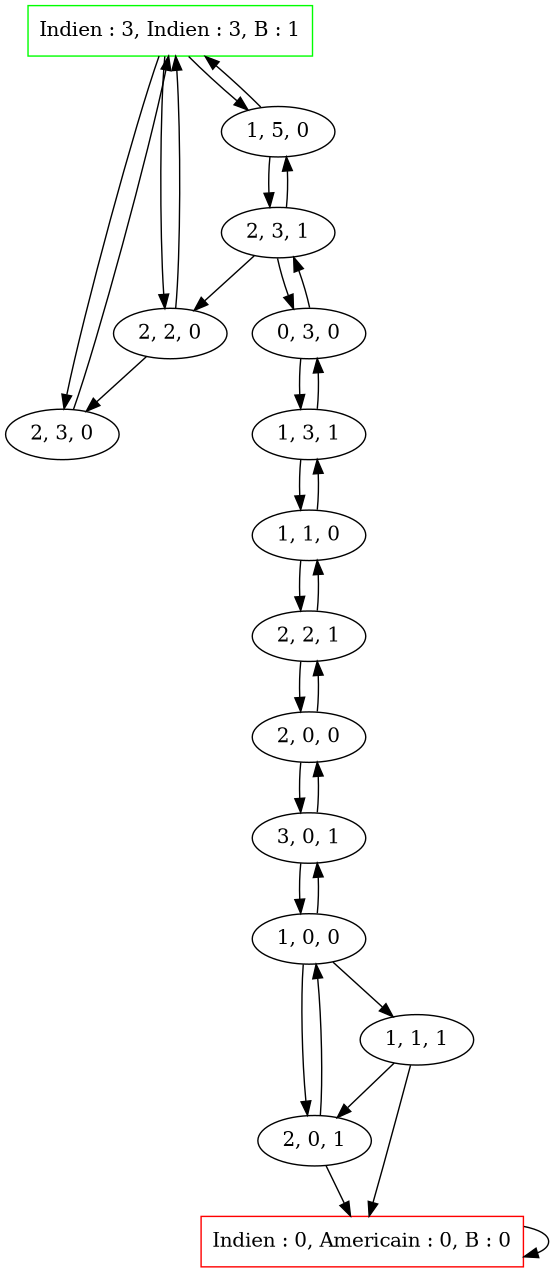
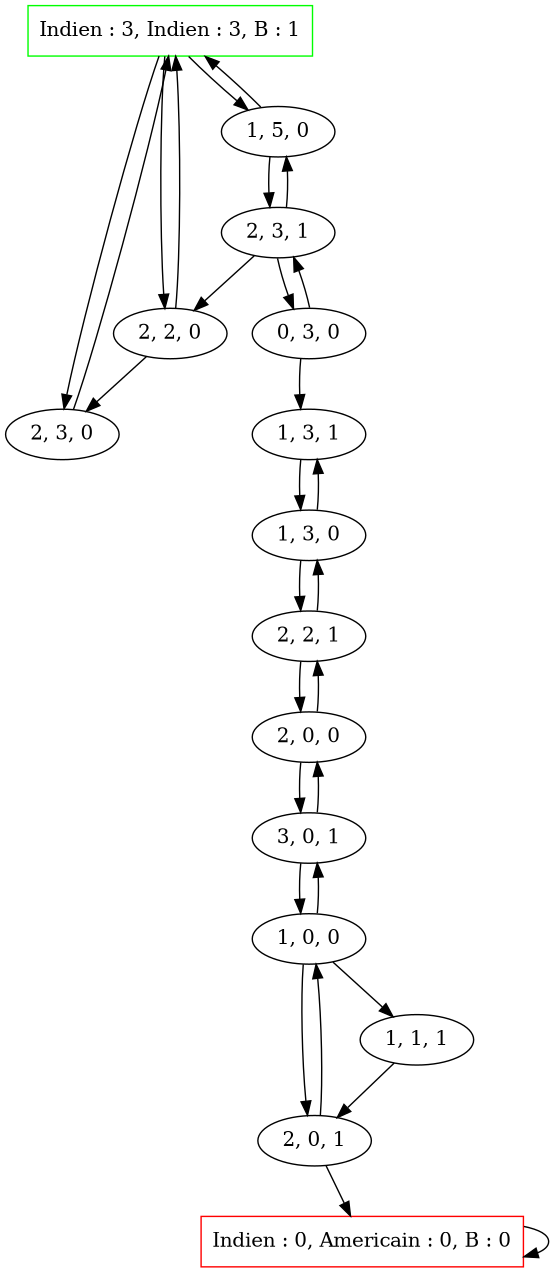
  digraph {
    n1 [color=green label="Indien : 3, Indien : 3, B : 1" shape=box]
    "2, 3, 0"
    n3 [label="1, 5, 0"]
    "2, 2, 0"
    "2, 3, 1"
    n6 [color=red label="Indien : 0, Americain : 0, B : 0" shape=box]
    "0, 3, 0"
    "1, 3, 1"
-   "1, 1, 0"
+   "1, 1, 0" [label="1, 3, 0"]
    "2, 2, 1"
    "2, 0, 0"
    "3, 0, 1"
    "1, 0, 0"
    "2, 0, 1"
    "1, 1, 1"
    n1 -> "2, 3, 0"
    n1 -> n3
    n1 -> "2, 2, 0"
    "2, 3, 0" -> n1
    n3 -> n1
    n3 -> "2, 3, 1"
    "2, 2, 0" -> n1
    "2, 2, 0" -> "2, 3, 0"
    "2, 3, 1" -> n3
    "2, 3, 1" -> "2, 2, 0"
    "2, 3, 1" -> "0, 3, 0"
    n6 -> n6
    "0, 3, 0" -> "2, 3, 1"
    "0, 3, 0" -> "1, 3, 1"
-   "1, 3, 1" -> "0, 3, 0"
    "1, 3, 1" -> "1, 1, 0"
    "1, 1, 0" -> "1, 3, 1"
    "1, 1, 0" -> "2, 2, 1"
    "2, 2, 1" -> "1, 1, 0"
    "2, 2, 1" -> "2, 0, 0"
    "2, 0, 0" -> "2, 2, 1"
    "2, 0, 0" -> "3, 0, 1"
    "3, 0, 1" -> "2, 0, 0"
    "3, 0, 1" -> "1, 0, 0"
    "1, 0, 0" -> "3, 0, 1"
    "1, 0, 0" -> "2, 0, 1"
    "1, 0, 0" -> "1, 1, 1"
    "2, 0, 1" -> n6
    "2, 0, 1" -> "1, 0, 0"
-   "1, 1, 1" -> n6
    "1, 1, 1" -> "2, 0, 1"
  }
